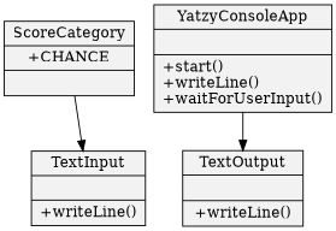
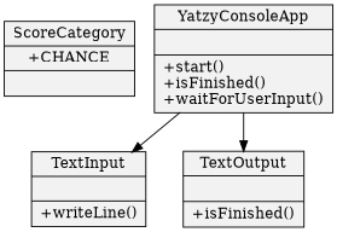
  digraph {
    node [fillcolor=gray95 shape=record style=filled]
-   n1 [label="{YatzyConsoleApp||+start()\l+writeLine()\l+waitForUserInput()}"]
+   n1 [label="{YatzyConsoleApp||+start()\l+isFinished()\l+waitForUserInput()}"]
    n2 [label="{TextInput||+writeLine()}"]
-   n3 [label="{TextOutput||+writeLine()}"]
+   n3 [label="{TextOutput||+isFinished()}"]
    n4 [label="{ScoreCategory|+CHANCE|}"]
-   n4 -> n2
+   n1 -> n2
    n1 -> n3
  }
